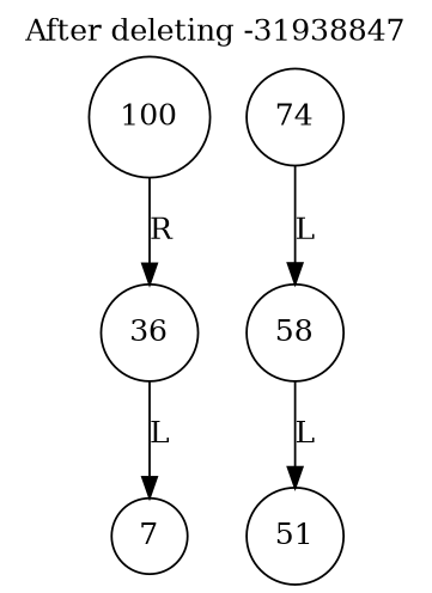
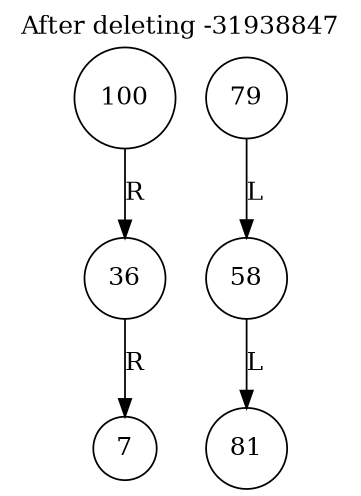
  digraph {
    label="After deleting -31938847"
    labelloc=t
    node [shape=circle]
    100
    36
    7
-   79 [label=74]
+   79
    58
-   51
+   51 [label=81]
    100 -> 36 [label=R]
-   36 -> 7 [label=L]
+   36 -> 7 [label=R]
    79 -> 58 [label=L]
    58 -> 51 [label=L]
  }
